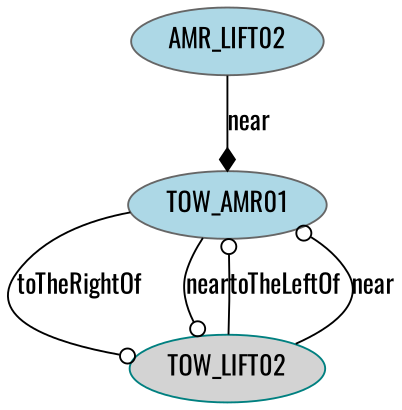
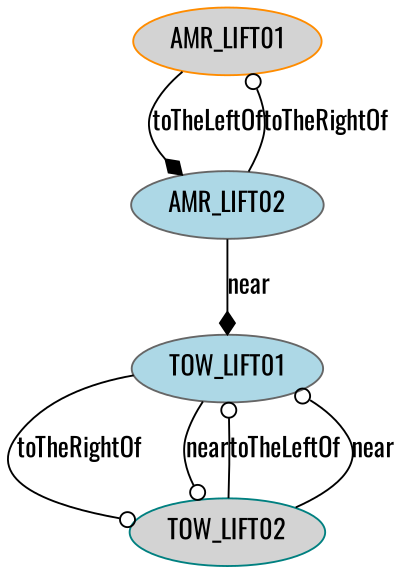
  digraph {
    fontname=Oswald
    node [color=gray40 fillcolor=lightgrey fontname=Oswald style=filled]
    edge [arrowhead=odot color=black fontname=Oswald style=filled]
+   n1 [color=darkorange label=AMR_LIFT01]
    n2 [fillcolor=lightblue label=AMR_LIFT02]
-   n3 [fillcolor=lightblue label=TOW_AMR01]
+   n3 [fillcolor=lightblue label=TOW_LIFT01]
    n4 [color=teal label=TOW_LIFT02]
+   n1 -> n2 [arrowhead=diamond label=toTheLeftOf]
+   n2 -> n1 [label=toTheRightOf]
    n2 -> n3 [arrowhead=diamond label=near]
    n3 -> n4 [label=toTheRightOf]
    n3 -> n4 [label=near]
    n4 -> n3 [label=toTheLeftOf]
    n4 -> n3 [label=near]
  }
